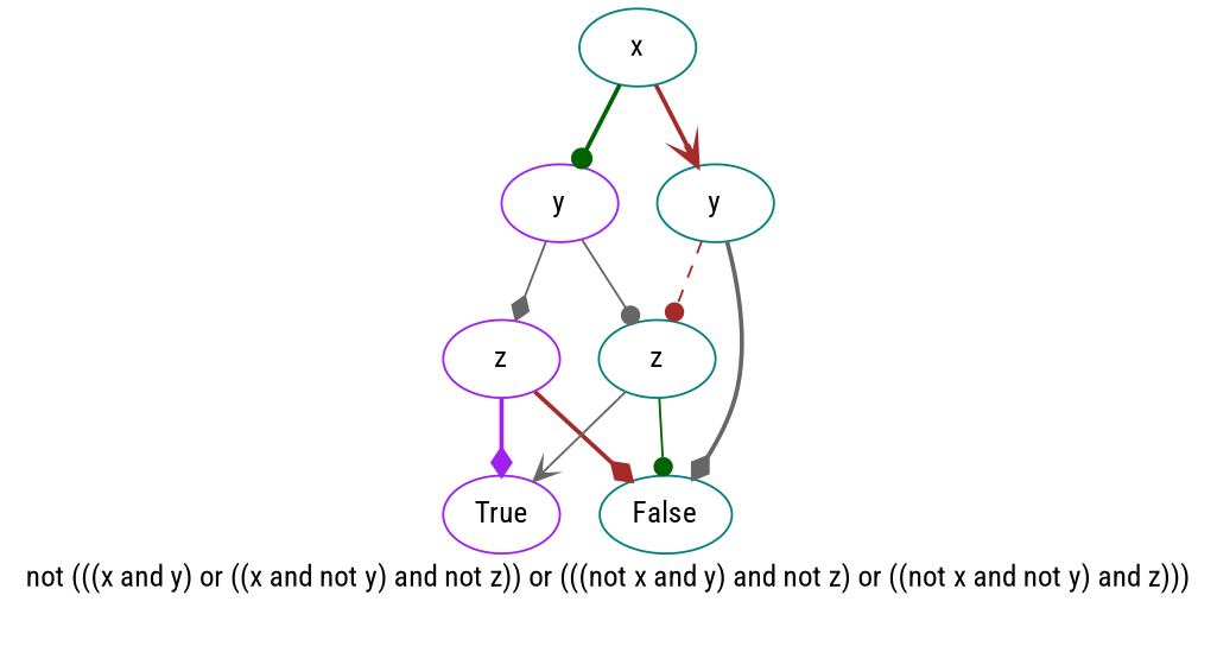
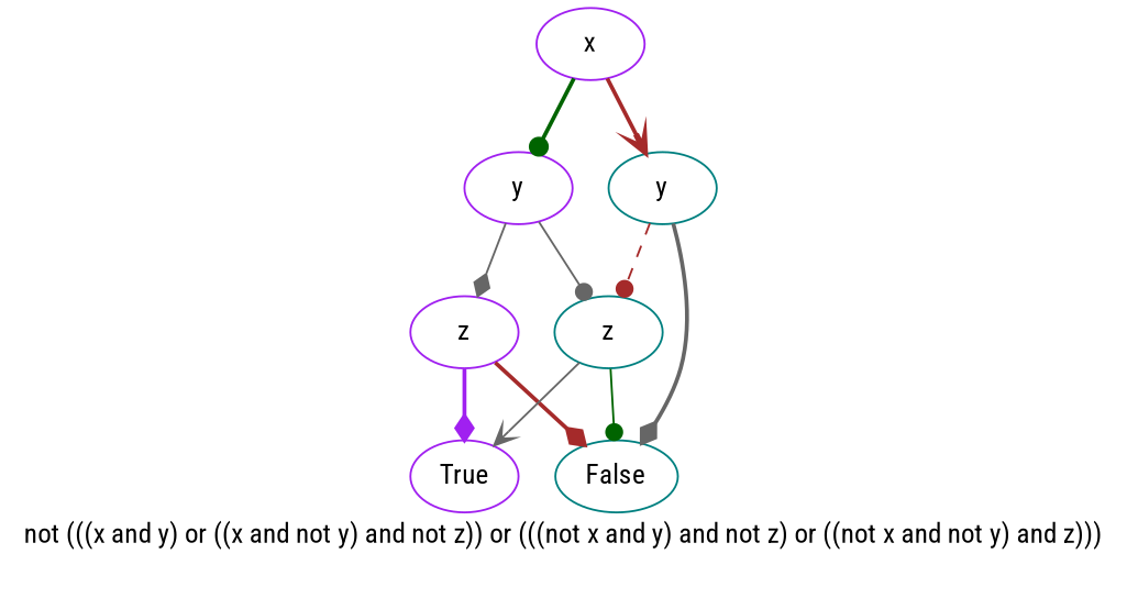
  digraph {
    label="not (((x and y) or ((x and not y) and not z)) or (((not x and y) and not z) or ((not x and not y) and z)))\n\n"
    fontname="Roboto Condensed"
    node [color=purple fontname="Roboto Condensed"]
    edge [fontcolor=gray style=bold color=gray40 arrowhead=dot fontname="Roboto Condensed"]
-   n1 [label=x color=teal]
+   n1 [label=x]
    n2 [label="y\n"]
    n3 [label="y\n" color=teal]
    n4 [label="z\n"]
    n5 [label="z\n" color=teal]
    n6 [label="True\n"]
    n7 [label="False\n" color=teal]
    n1 -> n2 [color=darkgreen]
    n1 -> n3 [color=brown arrowhead=vee]
    n2 -> n4 [style=solid arrowhead=diamond]
    n2 -> n5 [style=solid]
    n3 -> n5 [style=dashed color=brown]
    n3 -> n7 [arrowhead=diamond]
    n4 -> n6 [color=purple arrowhead=diamond]
    n4 -> n7 [color=brown arrowhead=diamond]
    n5 -> n6 [style=solid arrowhead=vee]
    n5 -> n7 [style=solid color=darkgreen]
  }
